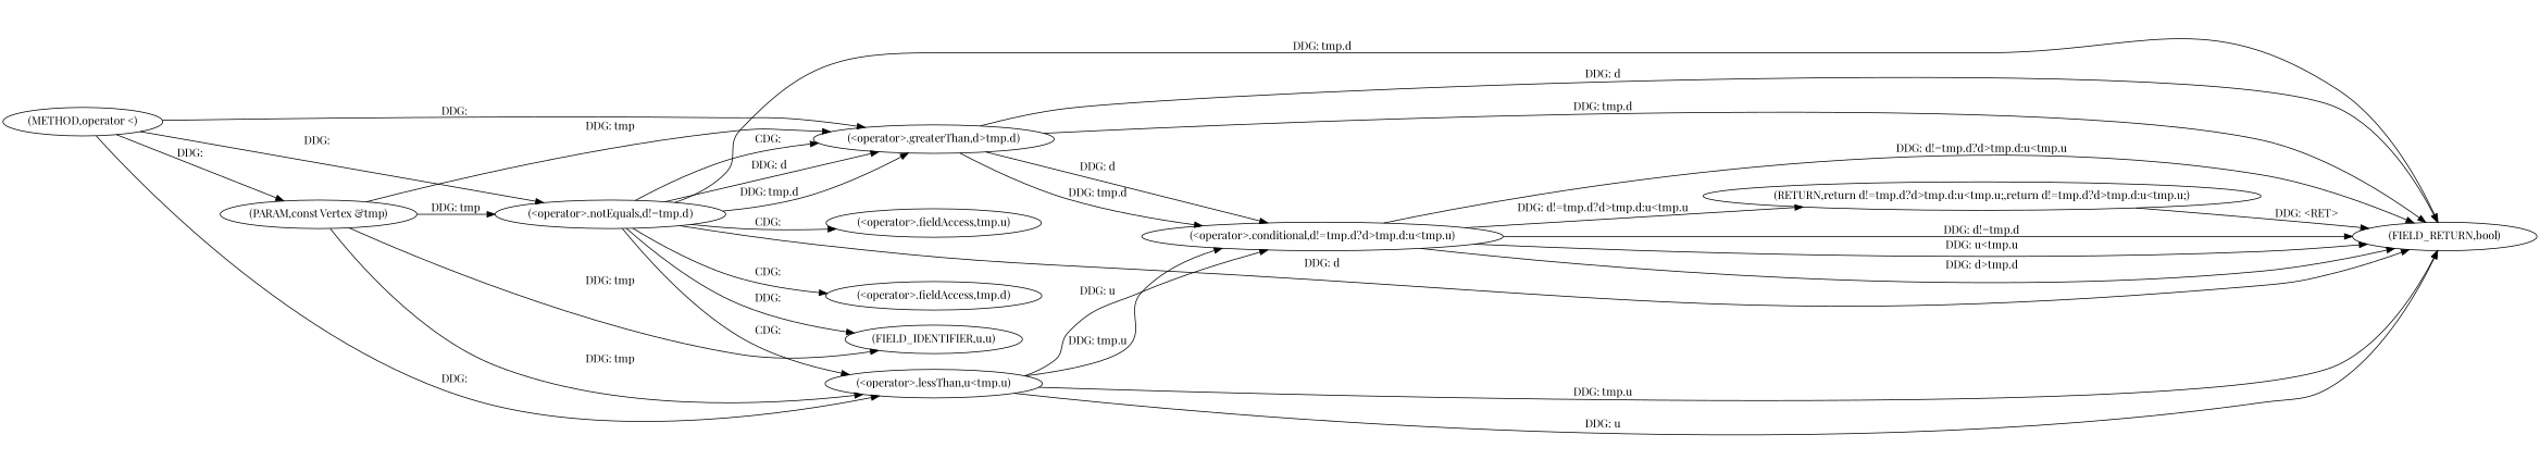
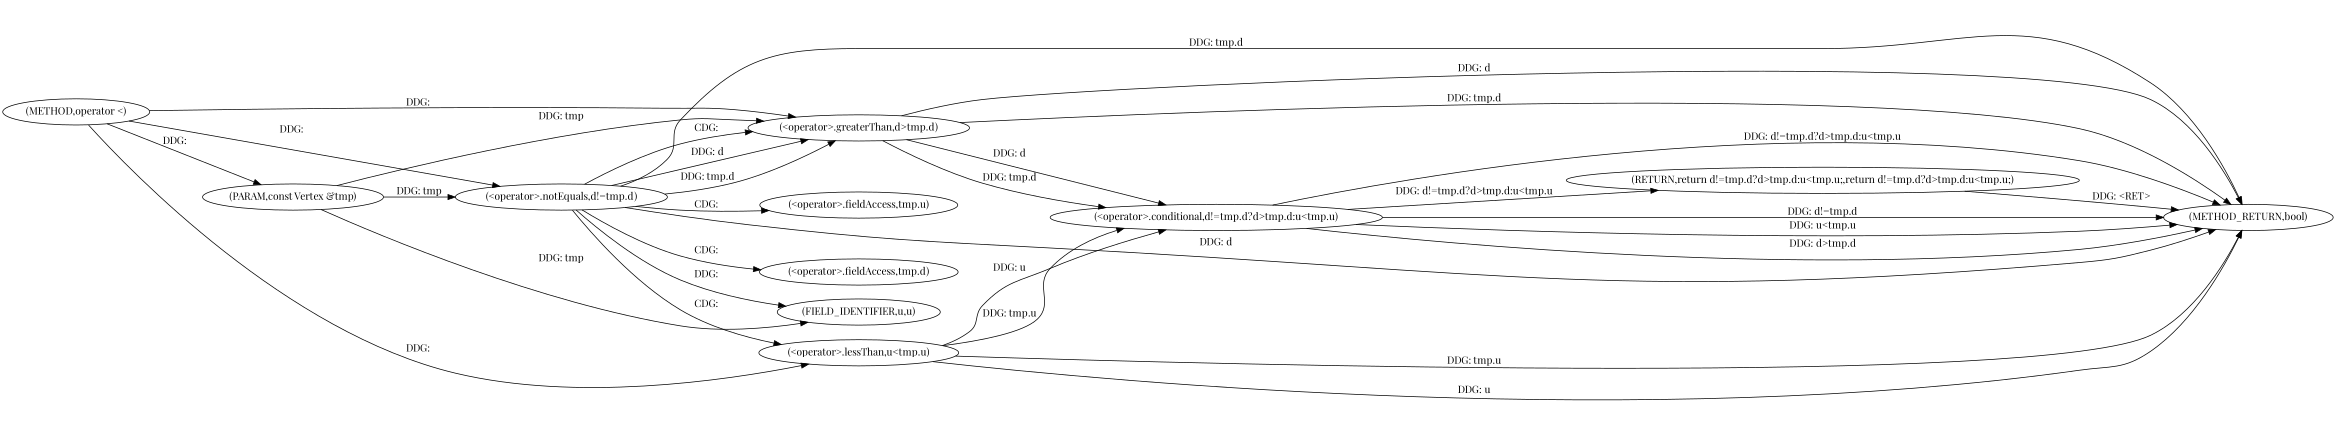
  digraph {
    fontname="Playfair Display"
    rankdir=LR
    node [fontname="Playfair Display"]
    edge [fontname="Playfair Display"]
    n1 [label="(METHOD,operator <)"]
    n2 [label="(PARAM,const Vertex &tmp)"]
    n3 [label="(<operator>.notEquals,d!=tmp.d)"]
    n4 [label="(<operator>.greaterThan,d>tmp.d)"]
    n5 [label="(<operator>.lessThan,u<tmp.u)"]
    n6 [label="(FIELD_IDENTIFIER,u,u)"]
-   n7 [label="(FIELD_RETURN,bool)"]
+   n7 [label="(METHOD_RETURN,bool)"]
    n8 [label="(<operator>.fieldAccess,tmp.d)"]
    n9 [label="(<operator>.fieldAccess,tmp.u)"]
    n10 [label="(<operator>.conditional,d!=tmp.d?d>tmp.d:u<tmp.u)"]
    n11 [label="(RETURN,return d!=tmp.d?d>tmp.d:u<tmp.u;,return d!=tmp.d?d>tmp.d:u<tmp.u;)"]
    n1 -> n2 [label="DDG: "]
    n1 -> n3 [label="DDG: "]
    n1 -> n4 [label="DDG: "]
    n1 -> n5 [label="DDG: "]
    n2 -> n3 [label="DDG: tmp"]
    n2 -> n4 [label="DDG: tmp"]
-   n2 -> n5 [label="DDG: tmp"]
    n2 -> n6 [label="DDG: tmp"]
    n3 -> n4 [label="DDG: d"]
    n3 -> n4 [label="DDG: tmp.d"]
    n3 -> n4 [label="CDG: "]
    n3 -> n5 [label="CDG: "]
    n3 -> n6 [label="DDG: "]
    n3 -> n7 [label="DDG: d"]
    n3 -> n7 [label="DDG: tmp.d"]
    n3 -> n8 [label="CDG: "]
    n3 -> n9 [label="CDG: "]
    n4 -> n7 [label="DDG: d"]
    n4 -> n7 [label="DDG: tmp.d"]
    n4 -> n10 [label="DDG: d"]
    n4 -> n10 [label="DDG: tmp.d"]
    n5 -> n7 [label="DDG: tmp.u"]
    n5 -> n7 [label="DDG: u"]
    n5 -> n10 [label="DDG: u"]
    n5 -> n10 [label="DDG: tmp.u"]
    n10 -> n7 [label="DDG: d!=tmp.d"]
    n10 -> n7 [label="DDG: u<tmp.u"]
    n10 -> n7 [label="DDG: d>tmp.d"]
    n10 -> n7 [label="DDG: d!=tmp.d?d>tmp.d:u<tmp.u"]
    n10 -> n11 [label="DDG: d!=tmp.d?d>tmp.d:u<tmp.u"]
    n11 -> n7 [label="DDG: <RET>"]
  }
